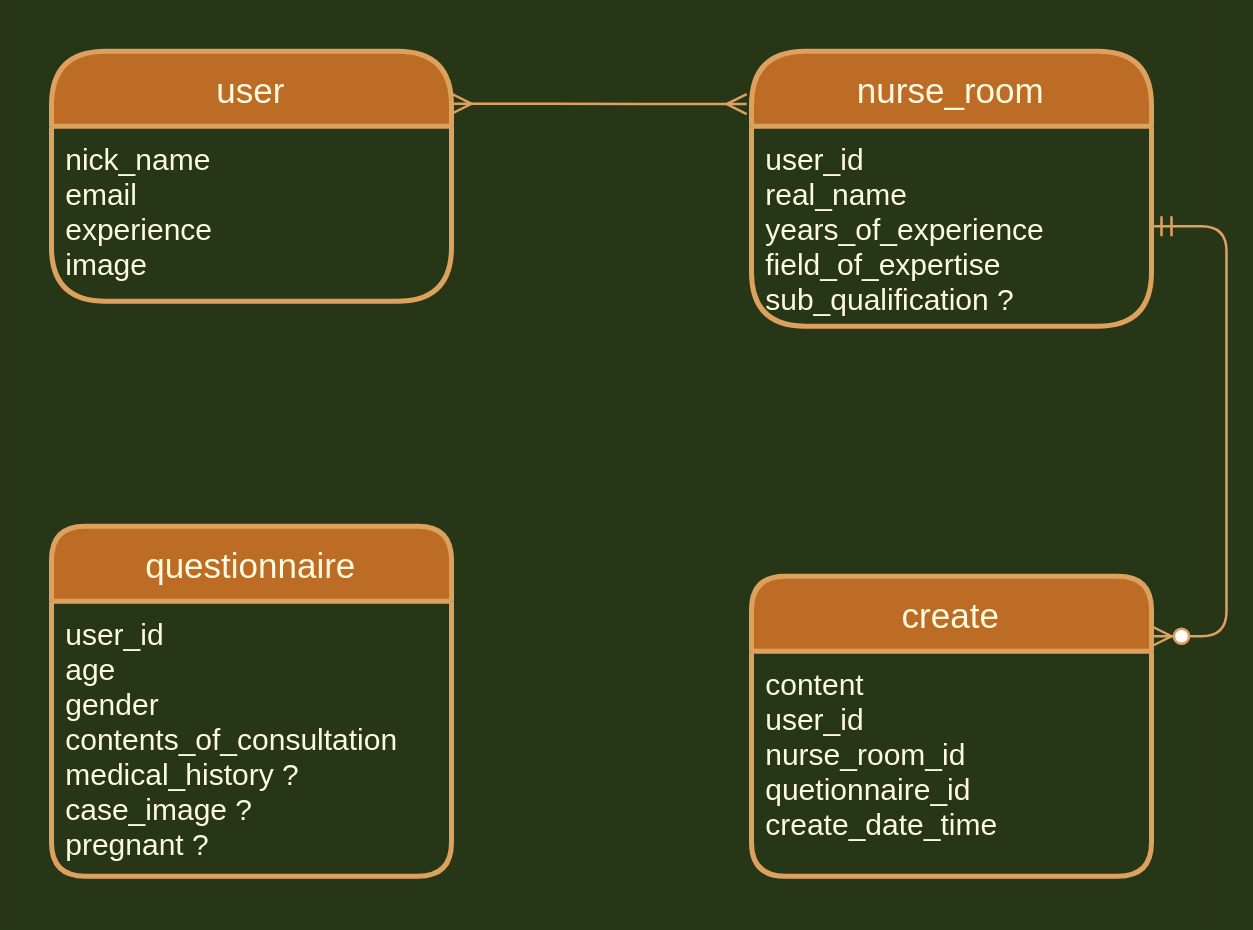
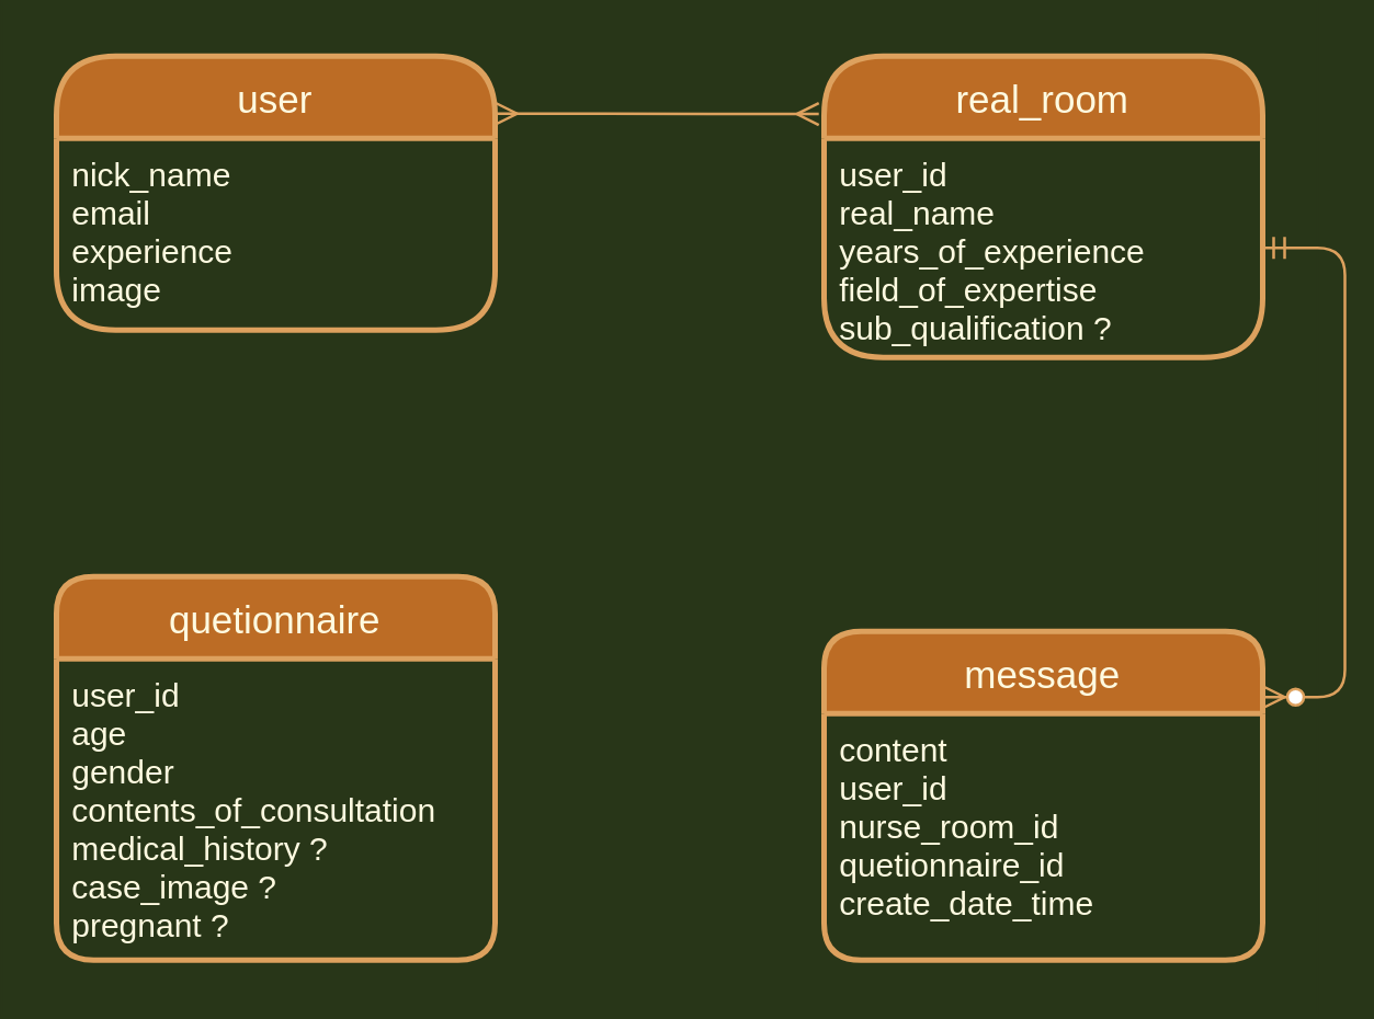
  <mxCell id="0" />
  <mxCell id="1" parent="0" />
  <mxCell id="2" value="user" style="swimlane;childLayout=stackLayout;horizontal=1;startSize=30;horizontalStack=0;rounded=1;fontSize=14;fontStyle=0;strokeWidth=2;resizeParent=0;resizeLast=1;shadow=0;dashed=0;align=center;arcSize=24;fillColor=#BC6C25;strokeColor=#DDA15E;fontColor=#FEFAE0;" parent="1" vertex="1"><mxGeometry x="20" y="20" width="160" height="100" as="geometry" /></mxCell>
  <mxCell id="3" value="nick_name&#10;email&#10;experience&#10;image" style="align=left;strokeColor=none;fillColor=none;spacingLeft=4;fontSize=12;verticalAlign=top;resizable=0;rotatable=0;part=1;fontColor=#FEFAE0;" parent="2" vertex="1"><mxGeometry y="30" width="160" height="70" as="geometry" /></mxCell>
- <mxCell id="4" value="questionnaire" style="swimlane;childLayout=stackLayout;horizontal=1;startSize=30;horizontalStack=0;rounded=1;fontSize=14;fontStyle=0;strokeWidth=2;resizeParent=0;resizeLast=1;shadow=0;dashed=0;align=center;fillColor=#BC6C25;strokeColor=#DDA15E;fontColor=#FEFAE0;" parent="1" vertex="1"><mxGeometry x="20" y="210" width="160" height="140" as="geometry" /></mxCell>
+ <mxCell id="4" value="quetionnaire" style="swimlane;childLayout=stackLayout;horizontal=1;startSize=30;horizontalStack=0;rounded=1;fontSize=14;fontStyle=0;strokeWidth=2;resizeParent=0;resizeLast=1;shadow=0;dashed=0;align=center;fillColor=#BC6C25;strokeColor=#DDA15E;fontColor=#FEFAE0;" parent="1" vertex="1"><mxGeometry x="20" y="210" width="160" height="140" as="geometry" /></mxCell>
  <mxCell id="5" value="user_id&#10;age&#10;gender&#10;contents_of_consultation&#10;medical_history ?&#10;case_image ?&#10;pregnant ?" style="align=left;strokeColor=none;fillColor=none;spacingLeft=4;fontSize=12;verticalAlign=top;resizable=0;rotatable=0;part=1;fontColor=#FEFAE0;" parent="4" vertex="1"><mxGeometry y="30" width="160" height="110" as="geometry" /></mxCell>
- <mxCell id="6" value="create" style="swimlane;childLayout=stackLayout;horizontal=1;startSize=30;horizontalStack=0;rounded=1;fontSize=14;fontStyle=0;strokeWidth=2;resizeParent=0;resizeLast=1;shadow=0;dashed=0;align=center;fillColor=#BC6C25;strokeColor=#DDA15E;fontColor=#FEFAE0;" parent="1" vertex="1"><mxGeometry x="300" y="230" width="160" height="120" as="geometry" /></mxCell>
+ <mxCell id="6" value="message" style="swimlane;childLayout=stackLayout;horizontal=1;startSize=30;horizontalStack=0;rounded=1;fontSize=14;fontStyle=0;strokeWidth=2;resizeParent=0;resizeLast=1;shadow=0;dashed=0;align=center;fillColor=#BC6C25;strokeColor=#DDA15E;fontColor=#FEFAE0;" parent="1" vertex="1"><mxGeometry x="300" y="230" width="160" height="120" as="geometry" /></mxCell>
  <mxCell id="7" value="content&#10;user_id&#10;nurse_room_id&#10;quetionnaire_id&#10;create_date_time&#10;" style="align=left;strokeColor=none;fillColor=none;spacingLeft=4;fontSize=12;verticalAlign=top;resizable=0;rotatable=0;part=1;fontColor=#FEFAE0;fontStyle=0" parent="6" vertex="1"><mxGeometry y="30" width="160" height="90" as="geometry" /></mxCell>
  <mxCell id="8" value="" style="edgeStyle=entityRelationEdgeStyle;fontSize=12;html=1;endArrow=ERzeroToMany;startArrow=ERmandOne;strokeColor=#DDA15E;fontColor=#FEFAE0;labelBackgroundColor=#283618;entryX=1;entryY=0.2;entryDx=0;entryDy=0;entryPerimeter=0;exitX=1;exitY=0.5;exitDx=0;exitDy=0;" parent="1" source="10" target="6" edge="1"><mxGeometry width="100" height="100" relative="1" as="geometry"><mxPoint x="500" y="70" as="sourcePoint" /><mxPoint x="184" y="220" as="targetPoint" /></mxGeometry></mxCell>
- <mxCell id="9" value="nurse_room" style="swimlane;childLayout=stackLayout;horizontal=1;startSize=30;horizontalStack=0;rounded=1;fontSize=14;fontStyle=0;strokeWidth=2;resizeParent=0;resizeLast=1;shadow=0;dashed=0;align=center;arcSize=24;fillColor=#BC6C25;strokeColor=#DDA15E;fontColor=#FEFAE0;" parent="1" vertex="1"><mxGeometry x="300" y="20" width="160" height="110" as="geometry" /></mxCell>
+ <mxCell id="9" value="real_room" style="swimlane;childLayout=stackLayout;horizontal=1;startSize=30;horizontalStack=0;rounded=1;fontSize=14;fontStyle=0;strokeWidth=2;resizeParent=0;resizeLast=1;shadow=0;dashed=0;align=center;arcSize=24;fillColor=#BC6C25;strokeColor=#DDA15E;fontColor=#FEFAE0;" parent="1" vertex="1"><mxGeometry x="300" y="20" width="160" height="110" as="geometry" /></mxCell>
  <mxCell id="10" value="user_id&#10;real_name&#10;years_of_experience&#10;field_of_expertise&#10;sub_qualification ?&#10;" style="align=left;strokeColor=none;fillColor=none;spacingLeft=4;fontSize=12;verticalAlign=top;resizable=0;rotatable=0;part=1;fontColor=#FEFAE0;" parent="9" vertex="1"><mxGeometry y="30" width="160" height="80" as="geometry" /></mxCell>
  <mxCell id="11" value="" style="edgeStyle=entityRelationEdgeStyle;fontSize=12;html=1;endArrow=ERmany;startArrow=ERmany;entryX=-0.012;entryY=0.192;entryDx=0;entryDy=0;entryPerimeter=0;strokeColor=#DDA15E;" parent="1" target="9" edge="1"><mxGeometry width="100" height="100" relative="1" as="geometry"><mxPoint x="180" y="41" as="sourcePoint" /><mxPoint x="390" y="200" as="targetPoint" /></mxGeometry></mxCell>
